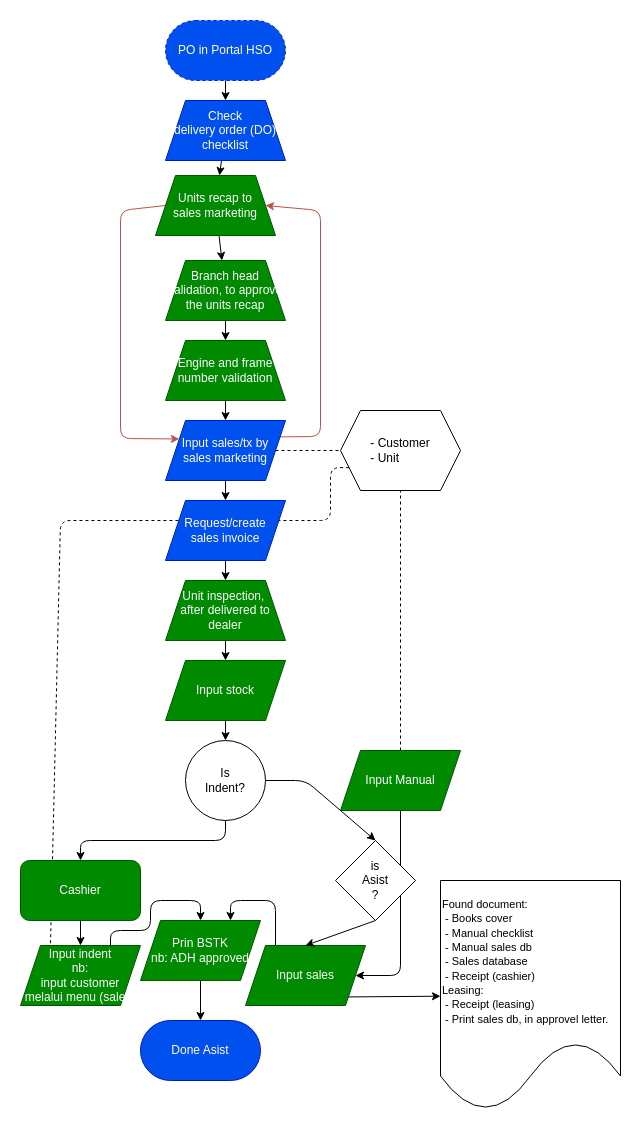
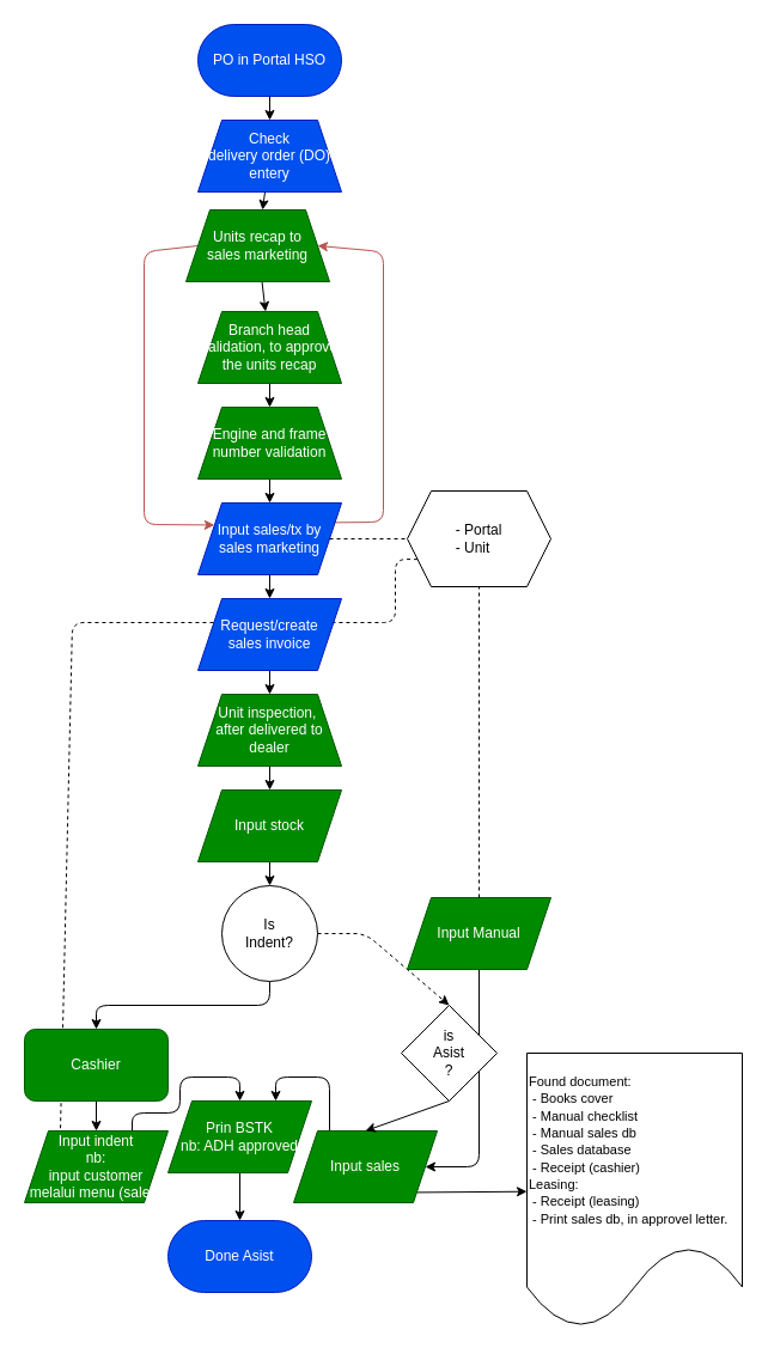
  <mxCell id="0" />
  <mxCell id="1" parent="0" />
  <mxCell id="2" value="" style="endArrow=none;html=1;dashed=1;entryX=0.25;entryY=0;entryDx=0;entryDy=0;exitX=0;exitY=0.75;exitDx=0;exitDy=0;" parent="1" source="29" target="34" edge="1"><mxGeometry width="50" height="50" relative="1" as="geometry"><mxPoint x="350" y="530" as="sourcePoint" /><mxPoint x="-30" y="920" as="targetPoint" /><Array as="points"><mxPoint x="330" y="467" /><mxPoint x="330" y="520" /><mxPoint x="60" y="520" /></Array></mxGeometry></mxCell>
  <mxCell id="3" value="" style="edgeStyle=none;html=1;" parent="1" source="4" target="6" edge="1"><mxGeometry relative="1" as="geometry" /></mxCell>
- <mxCell id="4" value="PO in Portal HSO" style="rounded=1;whiteSpace=wrap;html=1;arcSize=50;fillColor=#0050ef;fontColor=#ffffff;strokeColor=#001DBC;dashed=1;" parent="1" vertex="1"><mxGeometry x="165" y="20" width="120" height="60" as="geometry" /></mxCell>
+ <mxCell id="4" value="PO in Portal HSO" style="rounded=1;whiteSpace=wrap;html=1;arcSize=50;fillColor=#0050ef;fontColor=#ffffff;strokeColor=#001DBC;" parent="1" vertex="1"><mxGeometry x="165" y="20" width="120" height="60" as="geometry" /></mxCell>
  <mxCell id="5" value="" style="edgeStyle=none;html=1;" parent="1" source="6" target="9" edge="1"><mxGeometry relative="1" as="geometry" /></mxCell>
- <mxCell id="6" value="&lt;span&gt;Check&lt;br&gt;delivery order (DO)&lt;br&gt;checklist&lt;/span&gt;" style="shape=trapezoid;perimeter=trapezoidPerimeter;whiteSpace=wrap;html=1;fixedSize=1;fillColor=#0050ef;fontColor=#ffffff;strokeColor=#001DBC;" parent="1" vertex="1"><mxGeometry x="165" y="100" width="120" height="60" as="geometry" /></mxCell>
+ <mxCell id="6" value="&lt;span&gt;Check&lt;br&gt;delivery order (DO)&lt;br&gt;entery&lt;/span&gt;" style="shape=trapezoid;perimeter=trapezoidPerimeter;whiteSpace=wrap;html=1;fixedSize=1;fillColor=#0050ef;fontColor=#ffffff;strokeColor=#001DBC;" parent="1" vertex="1"><mxGeometry x="165" y="100" width="120" height="60" as="geometry" /></mxCell>
  <mxCell id="7" value="" style="edgeStyle=none;html=1;" parent="1" source="9" target="11" edge="1"><mxGeometry relative="1" as="geometry" /></mxCell>
  <mxCell id="8" style="edgeStyle=none;html=1;exitX=0;exitY=0.5;exitDx=0;exitDy=0;entryX=0;entryY=0.25;entryDx=0;entryDy=0;fontSize=11;fillColor=#f8cecc;strokeColor=#b85450;" parent="1" source="9" target="16" edge="1"><mxGeometry relative="1" as="geometry"><Array as="points"><mxPoint x="120" y="210" /><mxPoint x="120" y="438" /></Array></mxGeometry></mxCell>
  <mxCell id="9" value="Units recap to&lt;br&gt;sales marketing" style="shape=trapezoid;perimeter=trapezoidPerimeter;whiteSpace=wrap;html=1;fixedSize=1;fillColor=#008a00;fontColor=#ffffff;strokeColor=#005700;" parent="1" vertex="1"><mxGeometry x="155" y="175" width="120" height="60" as="geometry" /></mxCell>
  <mxCell id="10" value="" style="edgeStyle=none;html=1;" parent="1" source="11" target="13" edge="1"><mxGeometry relative="1" as="geometry" /></mxCell>
  <mxCell id="11" value="Branch head validation, to approve the units recap" style="shape=trapezoid;perimeter=trapezoidPerimeter;whiteSpace=wrap;html=1;fixedSize=1;fillColor=#008a00;fontColor=#ffffff;strokeColor=#005700;" parent="1" vertex="1"><mxGeometry x="165" y="260" width="120" height="60" as="geometry" /></mxCell>
  <mxCell id="12" value="" style="edgeStyle=none;html=1;" parent="1" source="13" target="16" edge="1"><mxGeometry relative="1" as="geometry" /></mxCell>
  <mxCell id="13" value="Engine and frame number validation" style="shape=trapezoid;perimeter=trapezoidPerimeter;whiteSpace=wrap;html=1;fixedSize=1;fillColor=#008a00;fontColor=#ffffff;strokeColor=#005700;" parent="1" vertex="1"><mxGeometry x="165" y="340" width="120" height="60" as="geometry" /></mxCell>
  <mxCell id="14" value="" style="edgeStyle=none;html=1;" parent="1" source="16" target="18" edge="1"><mxGeometry relative="1" as="geometry" /></mxCell>
  <mxCell id="15" style="edgeStyle=none;html=1;exitX=1;exitY=0.25;exitDx=0;exitDy=0;entryX=1;entryY=0.5;entryDx=0;entryDy=0;fontSize=11;fillColor=#f8cecc;strokeColor=#b85450;" parent="1" source="16" target="9" edge="1"><mxGeometry relative="1" as="geometry"><Array as="points"><mxPoint x="320" y="436" /><mxPoint x="320" y="210" /></Array></mxGeometry></mxCell>
  <mxCell id="16" value="Input sales/tx by sales marketing" style="shape=parallelogram;perimeter=parallelogramPerimeter;whiteSpace=wrap;html=1;fixedSize=1;fillColor=#0050ef;fontColor=#ffffff;strokeColor=#001DBC;" parent="1" vertex="1"><mxGeometry x="165" y="420" width="120" height="60" as="geometry" /></mxCell>
  <mxCell id="17" value="" style="edgeStyle=none;html=1;" parent="1" source="18" target="20" edge="1"><mxGeometry relative="1" as="geometry" /></mxCell>
  <mxCell id="18" value="Request/create&lt;br&gt;sales invoice" style="shape=parallelogram;perimeter=parallelogramPerimeter;whiteSpace=wrap;html=1;fixedSize=1;fillColor=#0050ef;fontColor=#ffffff;strokeColor=#001DBC;" parent="1" vertex="1"><mxGeometry x="165" y="500" width="120" height="60" as="geometry" /></mxCell>
  <mxCell id="19" value="" style="edgeStyle=none;html=1;" parent="1" source="20" target="22" edge="1"><mxGeometry relative="1" as="geometry" /></mxCell>
  <mxCell id="20" value="Unit inspection,&amp;nbsp;&lt;br&gt;after delivered to dealer" style="shape=trapezoid;perimeter=trapezoidPerimeter;whiteSpace=wrap;html=1;fixedSize=1;fillColor=#008a00;strokeColor=#005700;fontColor=#ffffff;" parent="1" vertex="1"><mxGeometry x="165" y="580" width="120" height="60" as="geometry" /></mxCell>
  <mxCell id="21" value="" style="edgeStyle=none;html=1;" parent="1" source="22" target="25" edge="1"><mxGeometry relative="1" as="geometry" /></mxCell>
  <mxCell id="22" value="Input stock" style="shape=parallelogram;perimeter=parallelogramPerimeter;whiteSpace=wrap;html=1;fixedSize=1;fillColor=#008a00;strokeColor=#005700;fontColor=#ffffff;" parent="1" vertex="1"><mxGeometry x="165" y="660" width="120" height="60" as="geometry" /></mxCell>
- <mxCell id="23" style="edgeStyle=none;html=1;exitX=1;exitY=0.5;exitDx=0;exitDy=0;fontStyle=1;entryX=0.5;entryY=0;entryDx=0;entryDy=0;" parent="1" source="25" target="38" edge="1"><mxGeometry relative="1" as="geometry"><mxPoint x="280" y="780" as="targetPoint" /><Array as="points"><mxPoint x="305" y="780" /></Array></mxGeometry></mxCell>
+ <mxCell id="23" style="edgeStyle=none;html=1;exitX=1;exitY=0.5;exitDx=0;exitDy=0;fontStyle=1;entryX=0.5;entryY=0;entryDx=0;entryDy=0;dashed=1;" parent="1" source="25" target="38" edge="1"><mxGeometry relative="1" as="geometry"><mxPoint x="280" y="780" as="targetPoint" /><Array as="points"><mxPoint x="305" y="780" /></Array></mxGeometry></mxCell>
  <mxCell id="24" style="edgeStyle=none;html=1;exitX=0.5;exitY=1;exitDx=0;exitDy=0;entryX=0.5;entryY=0;entryDx=0;entryDy=0;" parent="1" source="25" target="32" edge="1"><mxGeometry relative="1" as="geometry"><Array as="points"><mxPoint x="225" y="840" /><mxPoint x="80" y="840" /></Array></mxGeometry></mxCell>
  <mxCell id="25" value="Is&lt;br&gt;Indent?" style="ellipse;whiteSpace=wrap;html=1;" parent="1" vertex="1"><mxGeometry x="185" y="740" width="80" height="80" as="geometry" /></mxCell>
  <mxCell id="26" value="" style="edgeStyle=none;html=1;exitX=1;exitY=1;exitDx=0;exitDy=0;" parent="1" source="28" target="30" edge="1"><mxGeometry relative="1" as="geometry" /></mxCell>
  <mxCell id="27" style="edgeStyle=none;html=1;exitX=0.25;exitY=0;exitDx=0;exitDy=0;entryX=0.75;entryY=0;entryDx=0;entryDy=0;" parent="1" source="28" target="40" edge="1"><mxGeometry relative="1" as="geometry"><Array as="points"><mxPoint x="275" y="900" /><mxPoint x="230" y="900" /></Array></mxGeometry></mxCell>
  <mxCell id="28" value="Input sales" style="shape=parallelogram;perimeter=parallelogramPerimeter;whiteSpace=wrap;html=1;fixedSize=1;fillColor=#008a00;fontColor=#ffffff;strokeColor=#005700;" parent="1" vertex="1"><mxGeometry x="245" y="945" width="120" height="60" as="geometry" /></mxCell>
- <mxCell id="29" value="&lt;div&gt;&lt;div style=&quot;text-align: left&quot;&gt;&lt;span&gt;- Customer&lt;/span&gt;&lt;/div&gt;&lt;span&gt;&lt;div style=&quot;text-align: left&quot;&gt;&lt;span&gt;- Unit&lt;/span&gt;&lt;/div&gt;&lt;/span&gt;&lt;/div&gt;" style="shape=hexagon;perimeter=hexagonPerimeter2;whiteSpace=wrap;html=1;fixedSize=1;" parent="1" vertex="1"><mxGeometry x="340" y="410" width="120" height="80" as="geometry" /></mxCell>
+ <mxCell id="29" value="&lt;div&gt;&lt;div style=&quot;text-align: left&quot;&gt;&lt;span&gt;- Portal&lt;/span&gt;&lt;/div&gt;&lt;span&gt;&lt;div style=&quot;text-align: left&quot;&gt;&lt;span&gt;- Unit&lt;/span&gt;&lt;/div&gt;&lt;/span&gt;&lt;/div&gt;" style="shape=hexagon;perimeter=hexagonPerimeter2;whiteSpace=wrap;html=1;fixedSize=1;" parent="1" vertex="1"><mxGeometry x="340" y="410" width="120" height="80" as="geometry" /></mxCell>
  <mxCell id="30" value="&lt;font style=&quot;font-size: 11px&quot;&gt;Found document:&lt;br&gt;&lt;span&gt;&amp;nbsp;- Books cover&lt;br&gt;&amp;nbsp;- Manual checklist&lt;br&gt;&amp;nbsp;- Manual sales db&lt;br&gt;&amp;nbsp;- Sales database&lt;br&gt;&amp;nbsp;- Receipt (cashier)&lt;br&gt;Leasing:&lt;br&gt;&amp;nbsp;- Receipt (leasing)&lt;br&gt;&amp;nbsp;- Print sales db, in approvel letter.&lt;br&gt;&lt;/span&gt;&lt;/font&gt;" style="shape=document;whiteSpace=wrap;html=1;boundedLbl=1;align=left;" parent="1" vertex="1"><mxGeometry x="440" y="880" width="180" height="230" as="geometry" /></mxCell>
  <mxCell id="31" value="" style="edgeStyle=none;html=1;" parent="1" source="32" target="34" edge="1"><mxGeometry relative="1" as="geometry" /></mxCell>
  <mxCell id="32" value="Cashier" style="rounded=1;whiteSpace=wrap;html=1;fillColor=#008a00;fontColor=#ffffff;strokeColor=#005700;" parent="1" vertex="1"><mxGeometry x="20" y="860" width="120" height="60" as="geometry" /></mxCell>
  <mxCell id="33" style="edgeStyle=none;html=1;exitX=0.75;exitY=0;exitDx=0;exitDy=0;entryX=0.5;entryY=0;entryDx=0;entryDy=0;" parent="1" source="34" target="40" edge="1"><mxGeometry relative="1" as="geometry"><Array as="points"><mxPoint x="110" y="930" /><mxPoint x="150" y="930" /><mxPoint x="150" y="900" /><mxPoint x="200" y="900" /></Array></mxGeometry></mxCell>
  <mxCell id="34" value="Input indent&lt;br&gt;nb: &lt;br&gt;input customer&lt;br&gt;melalui menu (sales)" style="shape=parallelogram;perimeter=parallelogramPerimeter;whiteSpace=wrap;html=1;fixedSize=1;fillColor=#008a00;fontColor=#ffffff;strokeColor=#005700;" parent="1" vertex="1"><mxGeometry x="20" y="945" width="120" height="60" as="geometry" /></mxCell>
  <mxCell id="35" style="edgeStyle=none;html=1;exitX=0.5;exitY=1;exitDx=0;exitDy=0;entryX=1;entryY=0.5;entryDx=0;entryDy=0;" parent="1" source="36" target="28" edge="1"><mxGeometry relative="1" as="geometry"><Array as="points"><mxPoint x="400" y="975" /></Array></mxGeometry></mxCell>
  <mxCell id="36" value="Input Manual" style="shape=parallelogram;perimeter=parallelogramPerimeter;whiteSpace=wrap;html=1;fixedSize=1;fillColor=#008a00;strokeColor=#005700;fontColor=#ffffff;" parent="1" vertex="1"><mxGeometry x="340" y="750" width="120" height="60" as="geometry" /></mxCell>
  <mxCell id="37" style="edgeStyle=none;html=1;exitX=0.5;exitY=1;exitDx=0;exitDy=0;entryX=0.5;entryY=0;entryDx=0;entryDy=0;" parent="1" source="38" target="28" edge="1"><mxGeometry relative="1" as="geometry" /></mxCell>
  <mxCell id="38" value="is&lt;br&gt;Asist&lt;br&gt;?" style="rhombus;whiteSpace=wrap;html=1;" parent="1" vertex="1"><mxGeometry x="335" y="840" width="80" height="80" as="geometry" /></mxCell>
  <mxCell id="39" style="edgeStyle=none;html=1;exitX=0.5;exitY=1;exitDx=0;exitDy=0;entryX=0.5;entryY=0;entryDx=0;entryDy=0;" parent="1" source="40" target="41" edge="1"><mxGeometry relative="1" as="geometry"><mxPoint x="200" y="1030" as="targetPoint" /></mxGeometry></mxCell>
  <mxCell id="40" value="Prin BSTK&lt;br&gt;nb: ADH approved" style="shape=parallelogram;perimeter=parallelogramPerimeter;whiteSpace=wrap;html=1;fixedSize=1;fillColor=#008a00;fontColor=#ffffff;strokeColor=#005700;" parent="1" vertex="1"><mxGeometry x="140" y="920" width="120" height="60" as="geometry" /></mxCell>
  <mxCell id="41" value="Done Asist" style="rounded=1;whiteSpace=wrap;html=1;arcSize=50;fillColor=#0050ef;fontColor=#ffffff;strokeColor=#001DBC;" parent="1" vertex="1"><mxGeometry x="140" y="1020" width="120" height="60" as="geometry" /></mxCell>
  <mxCell id="42" value="" style="endArrow=none;html=1;entryX=0.5;entryY=1;entryDx=0;entryDy=0;exitX=0.5;exitY=0;exitDx=0;exitDy=0;dashed=1;" parent="1" source="36" target="29" edge="1"><mxGeometry width="50" height="50" relative="1" as="geometry"><mxPoint x="360" y="580" as="sourcePoint" /><mxPoint x="410" y="530" as="targetPoint" /></mxGeometry></mxCell>
  <mxCell id="43" value="" style="endArrow=none;html=1;dashed=1;exitX=1;exitY=0.5;exitDx=0;exitDy=0;entryX=0;entryY=0.5;entryDx=0;entryDy=0;" parent="1" source="16" target="29" edge="1"><mxGeometry width="50" height="50" relative="1" as="geometry"><mxPoint x="360" y="550" as="sourcePoint" /><mxPoint x="410" y="500" as="targetPoint" /></mxGeometry></mxCell>
